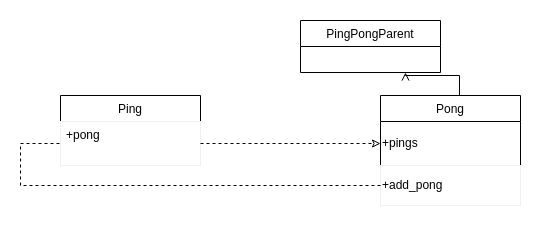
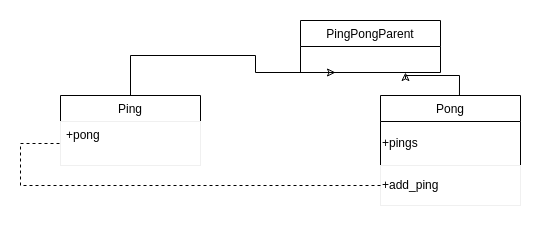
  <mxCell id="0" />
  <mxCell id="1" parent="0" />
- <mxCell id="3" style="edgeStyle=orthogonalEdgeStyle;rounded=0;orthogonalLoop=1;jettySize=auto;html=1;entryX=0.75;entryY=1;entryDx=0;entryDy=0;endArrow=open;endFill=0;exitX=0.564;exitY=-0.003;exitDx=0;exitDy=0;exitPerimeter=0;" parent="1" source="4" target="7" edge="1"><mxGeometry relative="1" as="geometry" /></mxCell>
+ <mxCell id="2" style="edgeStyle=orthogonalEdgeStyle;rounded=0;orthogonalLoop=1;jettySize=auto;html=1;exitX=0.5;exitY=0;exitDx=0;exitDy=0;endArrow=classic;endFill=0;entryX=0.25;entryY=1;entryDx=0;entryDy=0;" parent="1" source="8" target="7" edge="1"><mxGeometry relative="1" as="geometry"><mxPoint x="130" y="95" as="sourcePoint" /><mxPoint x="290" y="55" as="targetPoint" /><Array as="points"><mxPoint x="130" y="55" /><mxPoint x="255" y="55" /></Array></mxGeometry></mxCell>
+ <mxCell id="3" style="edgeStyle=orthogonalEdgeStyle;rounded=0;orthogonalLoop=1;jettySize=auto;html=1;entryX=0.75;entryY=1;entryDx=0;entryDy=0;endArrow=classic;endFill=0;exitX=0.564;exitY=-0.003;exitDx=0;exitDy=0;exitPerimeter=0;" parent="1" source="4" target="7" edge="1"><mxGeometry relative="1" as="geometry" /></mxCell>
  <mxCell id="4" value="Pong" style="swimlane;fontStyle=0;childLayout=stackLayout;horizontal=1;startSize=26;fillColor=none;horizontalStack=0;resizeParent=1;resizeParentMax=0;resizeLast=0;collapsible=1;marginBottom=0;" parent="1" vertex="1"><mxGeometry x="380" y="95" width="140" height="110" as="geometry"><mxRectangle x="480" y="200" width="60" height="26" as="alternateBounds" /></mxGeometry></mxCell>
  <mxCell id="5" value="+pings" style="text;html=1;strokeColor=none;fillColor=none;align=left;verticalAlign=middle;whiteSpace=wrap;rounded=0;" parent="4" vertex="1"><mxGeometry y="26" width="140" height="44" as="geometry" /></mxCell>
- <mxCell id="6" value="&lt;span&gt;+add_pong&lt;/span&gt;" style="text;html=1;fillColor=none;align=left;verticalAlign=middle;whiteSpace=wrap;rounded=0;strokeColor=#f0f0f0;" parent="4" vertex="1"><mxGeometry y="70" width="140" height="40" as="geometry" /></mxCell>
+ <mxCell id="6" value="&lt;span&gt;+add_ping&lt;/span&gt;" style="text;html=1;fillColor=none;align=left;verticalAlign=middle;whiteSpace=wrap;rounded=0;strokeColor=#f0f0f0;" parent="4" vertex="1"><mxGeometry y="70" width="140" height="40" as="geometry" /></mxCell>
  <mxCell id="7" value="PingPongParent" style="swimlane;fontStyle=0;childLayout=stackLayout;horizontal=1;startSize=26;fillColor=none;horizontalStack=0;resizeParent=1;resizeParentMax=0;resizeLast=0;collapsible=1;marginBottom=0;" parent="1" vertex="1"><mxGeometry x="300" y="20" width="140" height="52" as="geometry" /></mxCell>
  <mxCell id="8" value="Ping" style="swimlane;fontStyle=0;childLayout=stackLayout;horizontal=1;startSize=26;fillColor=none;horizontalStack=0;resizeParent=1;resizeParentMax=0;resizeLast=0;collapsible=1;marginBottom=0;" parent="1" vertex="1"><mxGeometry x="60" y="95" width="140" height="70" as="geometry"><mxRectangle x="160" y="200" width="60" height="26" as="alternateBounds" /></mxGeometry></mxCell>
  <mxCell id="9" value="+pong" style="text;fillColor=none;align=left;verticalAlign=top;spacingLeft=4;spacingRight=4;overflow=hidden;rotatable=0;points=[[0,0.5],[1,0.5]];portConstraint=eastwest;strokeColor=#f0f0f0;" parent="8" vertex="1"><mxGeometry y="26" width="140" height="44" as="geometry" /></mxCell>
- <mxCell id="10" style="edgeStyle=orthogonalEdgeStyle;rounded=0;orthogonalLoop=1;jettySize=auto;html=1;exitX=1;exitY=0.5;exitDx=0;exitDy=0;entryX=0;entryY=0.5;entryDx=0;entryDy=0;dashed=1;endArrow=classic;endFill=0;" edge="1" parent="1" source="9" target="5"><mxGeometry relative="1" as="geometry" /></mxCell>
  <mxCell id="11" style="edgeStyle=orthogonalEdgeStyle;rounded=0;orthogonalLoop=1;jettySize=auto;html=1;exitX=0;exitY=0.5;exitDx=0;exitDy=0;entryX=0;entryY=0.5;entryDx=0;entryDy=0;dashed=1;endArrow=none;endFill=0;" edge="1" parent="1" source="6" target="9"><mxGeometry relative="1" as="geometry"><Array as="points"><mxPoint x="20" y="185" /><mxPoint x="20" y="143" /></Array></mxGeometry></mxCell>
